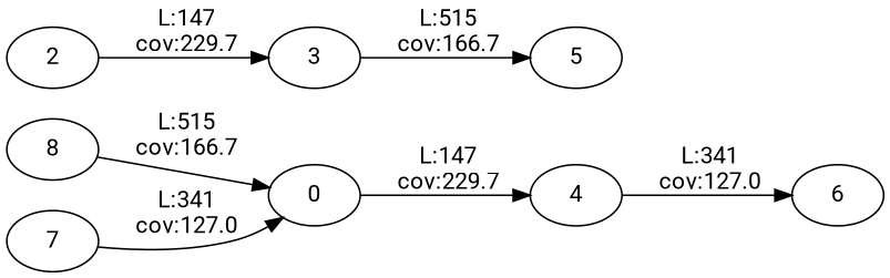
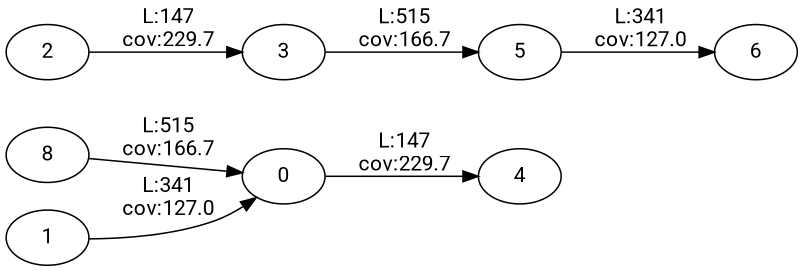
  digraph {
    fontname=Roboto
    rankdir=LR
    node [fontname=Roboto]
    edge [fontname=Roboto]
    0
    4
    6
    n4 [label=8]
    2
    3
    5
-   7
+   7 [label=1]
    0 -> 4 [label=" L:147\n cov:229.7"]
-   4 -> 6 [label=" L:341\n cov:127.0"]
+   5 -> 6 [label=" L:341\n cov:127.0"]
    n4 -> 0 [label=" L:515\n cov:166.7"]
    2 -> 3 [label=" L:147\n cov:229.7"]
    3 -> 5 [label=" L:515\n cov:166.7"]
    7 -> 0 [label=" L:341\n cov:127.0"]
  }
